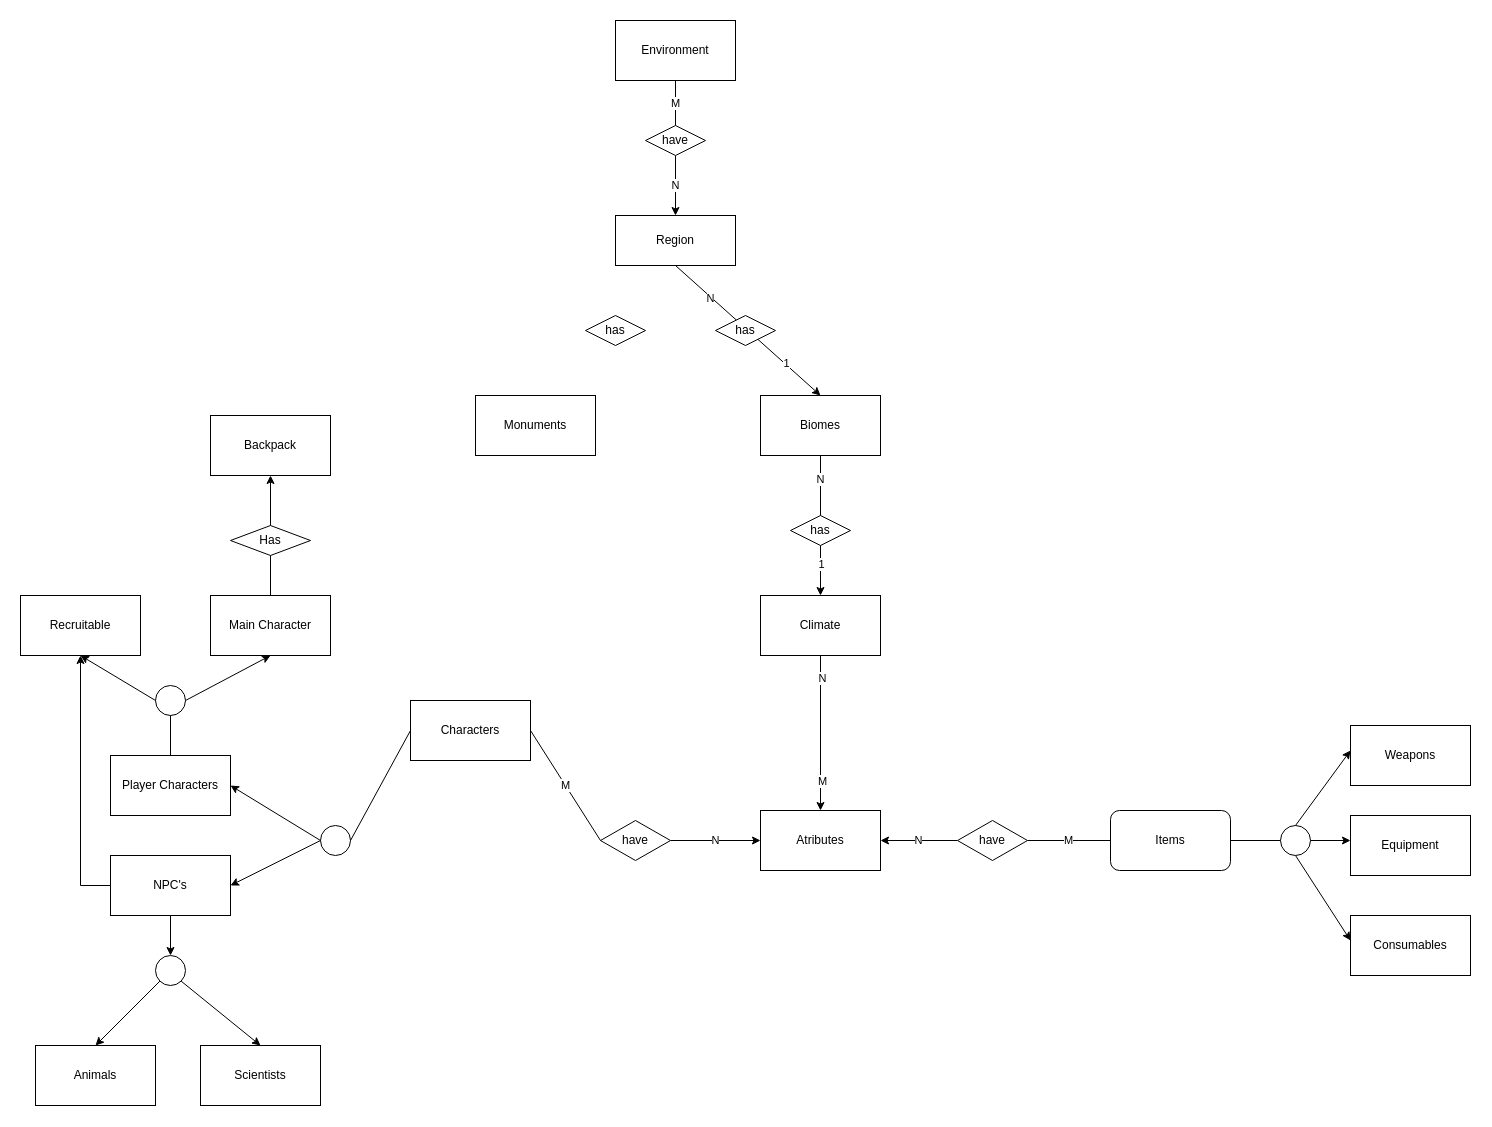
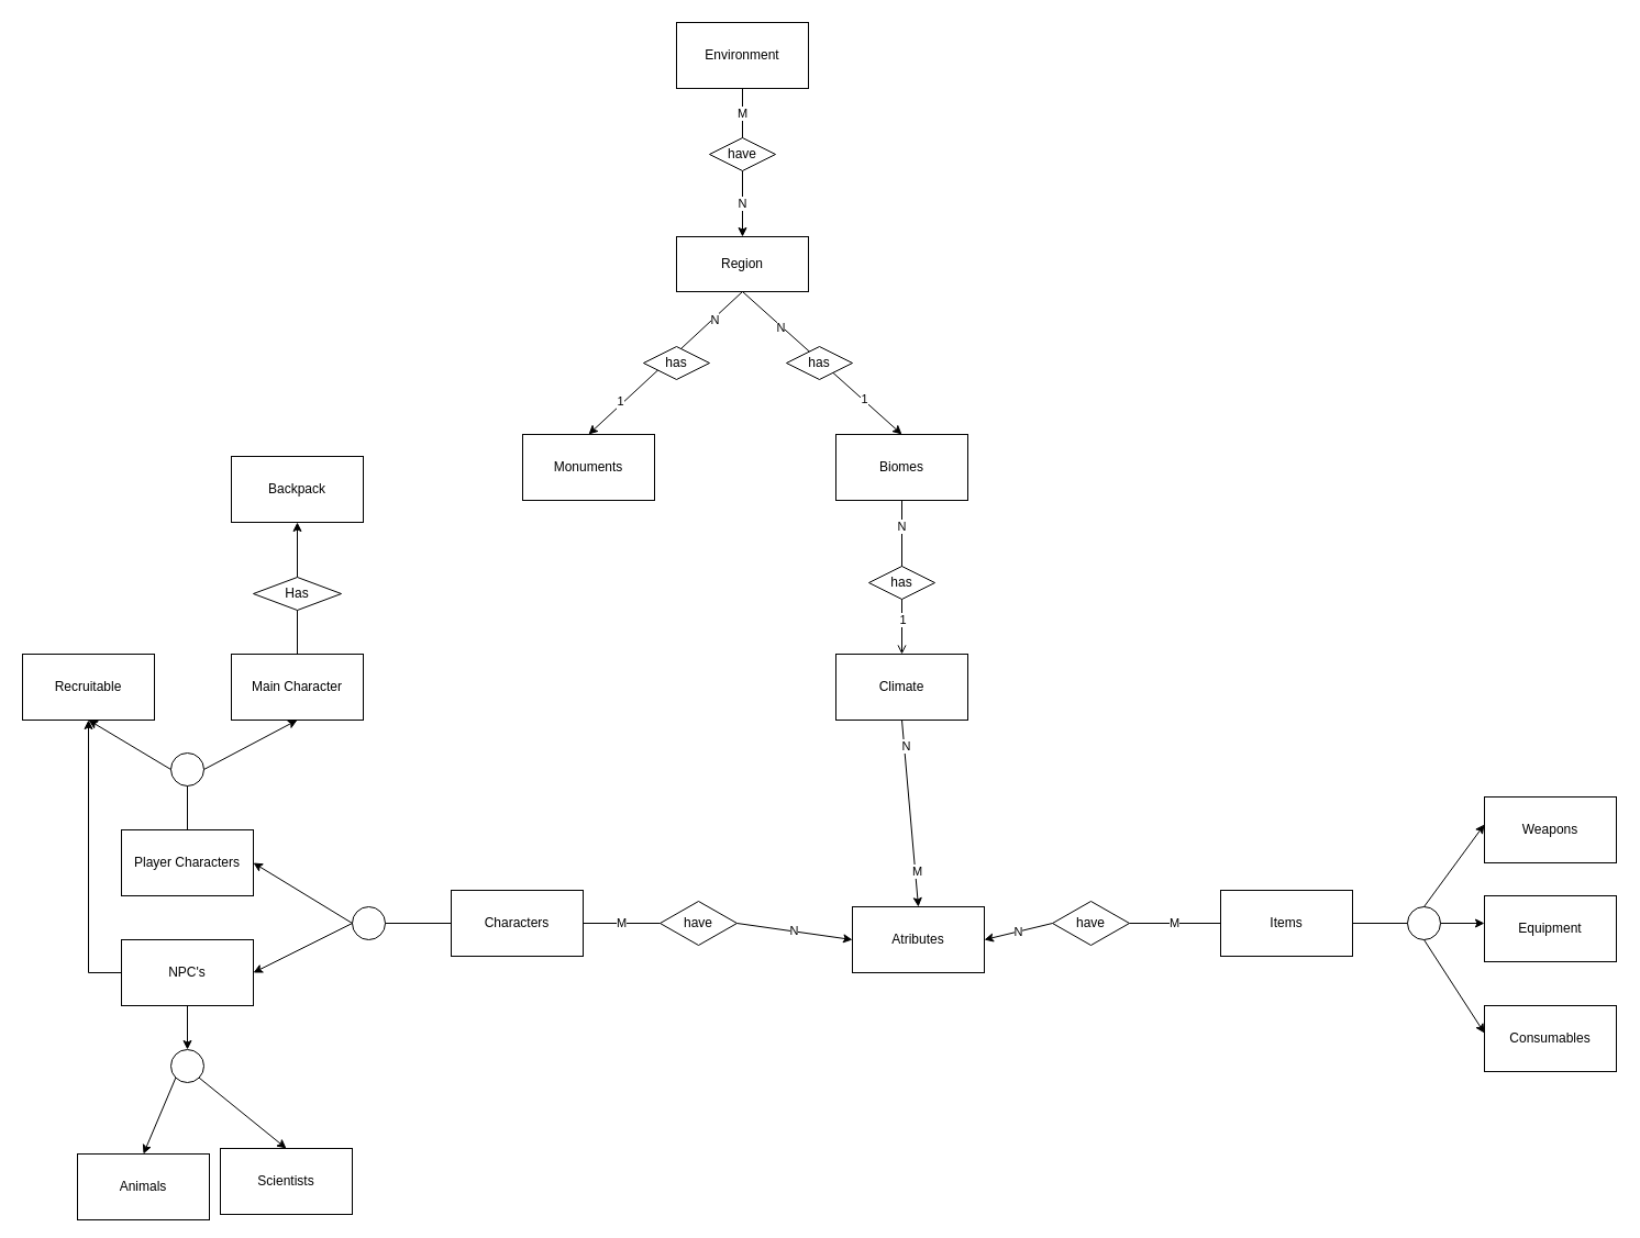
  <mxCell id="0" />
  <mxCell id="1" parent="0" />
- <mxCell id="2" value="Items" style="whiteSpace=wrap;html=1;rounded=1;" parent="1" vertex="1"><mxGeometry x="1110" y="810" width="120" height="60" as="geometry" /></mxCell>
- <mxCell id="3" value="Characters" style="rounded=0;whiteSpace=wrap;html=1;" parent="1" vertex="1"><mxGeometry x="410" y="700" width="120" height="60" as="geometry" /></mxCell>
+ <mxCell id="2" value="Items" style="rounded=0;whiteSpace=wrap;html=1;" parent="1" vertex="1"><mxGeometry x="1110" y="810" width="120" height="60" as="geometry" /></mxCell>
+ <mxCell id="3" value="Characters" style="rounded=0;whiteSpace=wrap;html=1;" parent="1" vertex="1"><mxGeometry x="410" y="810" width="120" height="60" as="geometry" /></mxCell>
  <mxCell id="4" value="Weapons" style="rounded=0;whiteSpace=wrap;html=1;" parent="1" vertex="1"><mxGeometry x="1350" y="725" width="120" height="60" as="geometry" /></mxCell>
  <mxCell id="5" value="Equipment" style="rounded=0;whiteSpace=wrap;html=1;" parent="1" vertex="1"><mxGeometry x="1350" y="815" width="120" height="60" as="geometry" /></mxCell>
  <mxCell id="6" value="Consumables" style="rounded=0;whiteSpace=wrap;html=1;" parent="1" vertex="1"><mxGeometry x="1350" y="915" width="120" height="60" as="geometry" /></mxCell>
  <mxCell id="7" value="" style="ellipse;whiteSpace=wrap;html=1;aspect=fixed;" parent="1" vertex="1"><mxGeometry x="1280" y="825" width="30" height="30" as="geometry" /></mxCell>
  <mxCell id="8" value="" style="endArrow=classic;html=1;rounded=0;entryX=0;entryY=0.5;entryDx=0;entryDy=0;exitX=0.5;exitY=0;exitDx=0;exitDy=0;" parent="1" source="7" edge="1"><mxGeometry width="50" height="50" relative="1" as="geometry"><mxPoint x="1260" y="900" as="sourcePoint" /><mxPoint x="1350" y="750" as="targetPoint" /></mxGeometry></mxCell>
  <mxCell id="9" value="" style="endArrow=classic;html=1;rounded=0;entryX=0;entryY=0.5;entryDx=0;entryDy=0;exitX=1;exitY=0.5;exitDx=0;exitDy=0;" parent="1" source="7" edge="1"><mxGeometry width="50" height="50" relative="1" as="geometry"><mxPoint x="1260" y="900" as="sourcePoint" /><mxPoint x="1350" y="840" as="targetPoint" /></mxGeometry></mxCell>
  <mxCell id="10" value="" style="endArrow=classic;html=1;rounded=0;entryX=0;entryY=0.5;entryDx=0;entryDy=0;exitX=0.5;exitY=1;exitDx=0;exitDy=0;" parent="1" source="7" edge="1"><mxGeometry width="50" height="50" relative="1" as="geometry"><mxPoint x="1260" y="900" as="sourcePoint" /><mxPoint x="1350" y="940" as="targetPoint" /></mxGeometry></mxCell>
  <mxCell id="11" value="" style="endArrow=none;html=1;rounded=0;entryX=0;entryY=0.5;entryDx=0;entryDy=0;exitX=1;exitY=0.5;exitDx=0;exitDy=0;" parent="1" source="2" target="7" edge="1"><mxGeometry width="50" height="50" relative="1" as="geometry"><mxPoint x="1260" y="740" as="sourcePoint" /><mxPoint x="1310" y="690" as="targetPoint" /></mxGeometry></mxCell>
  <mxCell id="12" value="Player Characters" style="rounded=0;whiteSpace=wrap;html=1;" parent="1" vertex="1"><mxGeometry x="110" y="755" width="120" height="60" as="geometry" /></mxCell>
  <mxCell id="13" value="NPC's" style="rounded=0;whiteSpace=wrap;html=1;" parent="1" vertex="1"><mxGeometry x="110" y="855" width="120" height="60" as="geometry" /></mxCell>
- <mxCell id="14" value="Animals" style="rounded=0;whiteSpace=wrap;html=1;" parent="1" vertex="1"><mxGeometry x="35" y="1045" width="120" height="60" as="geometry" /></mxCell>
+ <mxCell id="14" value="Animals" style="rounded=0;whiteSpace=wrap;html=1;" parent="1" vertex="1"><mxGeometry x="70" y="1050" width="120" height="60" as="geometry" /></mxCell>
  <mxCell id="15" value="Scientists" style="rounded=0;whiteSpace=wrap;html=1;" parent="1" vertex="1"><mxGeometry x="200" y="1045" width="120" height="60" as="geometry" /></mxCell>
  <mxCell id="16" value="" style="ellipse;whiteSpace=wrap;html=1;aspect=fixed;" parent="1" vertex="1"><mxGeometry x="155" y="955" width="30" height="30" as="geometry" /></mxCell>
  <mxCell id="17" value="" style="endArrow=classic;html=1;rounded=0;exitX=0.5;exitY=1;exitDx=0;exitDy=0;entryX=0.5;entryY=0;entryDx=0;entryDy=0;" parent="1" source="13" target="16" edge="1"><mxGeometry width="50" height="50" relative="1" as="geometry"><mxPoint x="80" y="875" as="sourcePoint" /><mxPoint x="130" y="825" as="targetPoint" /></mxGeometry></mxCell>
  <mxCell id="18" value="" style="endArrow=classic;html=1;rounded=0;entryX=0.5;entryY=0;entryDx=0;entryDy=0;exitX=0;exitY=1;exitDx=0;exitDy=0;" parent="1" source="16" target="14" edge="1"><mxGeometry width="50" height="50" relative="1" as="geometry"><mxPoint x="180" y="875" as="sourcePoint" /><mxPoint x="230" y="825" as="targetPoint" /></mxGeometry></mxCell>
  <mxCell id="19" value="" style="endArrow=classic;html=1;rounded=0;exitX=1;exitY=1;exitDx=0;exitDy=0;entryX=0.5;entryY=0;entryDx=0;entryDy=0;" parent="1" source="16" target="15" edge="1"><mxGeometry width="50" height="50" relative="1" as="geometry"><mxPoint x="180" y="875" as="sourcePoint" /><mxPoint x="230" y="825" as="targetPoint" /></mxGeometry></mxCell>
  <mxCell id="20" value="" style="ellipse;whiteSpace=wrap;html=1;aspect=fixed;" parent="1" vertex="1"><mxGeometry x="320" y="825" width="30" height="30" as="geometry" /></mxCell>
  <mxCell id="21" value="" style="endArrow=classic;html=1;rounded=0;entryX=1;entryY=0.5;entryDx=0;entryDy=0;exitX=0;exitY=0.5;exitDx=0;exitDy=0;" parent="1" source="20" target="12" edge="1"><mxGeometry width="50" height="50" relative="1" as="geometry"><mxPoint x="220" y="875" as="sourcePoint" /><mxPoint x="270" y="825" as="targetPoint" /></mxGeometry></mxCell>
  <mxCell id="22" value="" style="endArrow=classic;html=1;rounded=0;exitX=0;exitY=0.5;exitDx=0;exitDy=0;entryX=1;entryY=0.5;entryDx=0;entryDy=0;" parent="1" source="20" target="13" edge="1"><mxGeometry width="50" height="50" relative="1" as="geometry"><mxPoint x="220" y="875" as="sourcePoint" /><mxPoint x="270" y="825" as="targetPoint" /></mxGeometry></mxCell>
  <mxCell id="23" value="" style="endArrow=none;html=1;rounded=0;entryX=0;entryY=0.5;entryDx=0;entryDy=0;exitX=1;exitY=0.5;exitDx=0;exitDy=0;" parent="1" source="20" target="3" edge="1"><mxGeometry width="50" height="50" relative="1" as="geometry"><mxPoint x="220" y="875" as="sourcePoint" /><mxPoint x="270" y="825" as="targetPoint" /></mxGeometry></mxCell>
  <mxCell id="24" value="Recruitable" style="rounded=0;whiteSpace=wrap;html=1;" parent="1" vertex="1"><mxGeometry x="20" y="595" width="120" height="60" as="geometry" /></mxCell>
  <mxCell id="25" value="Main Character" style="rounded=0;whiteSpace=wrap;html=1;" parent="1" vertex="1"><mxGeometry x="210" y="595" width="120" height="60" as="geometry" /></mxCell>
  <mxCell id="26" value="" style="ellipse;whiteSpace=wrap;html=1;aspect=fixed;" parent="1" vertex="1"><mxGeometry x="155" y="685" width="30" height="30" as="geometry" /></mxCell>
  <mxCell id="27" value="" style="endArrow=none;html=1;rounded=0;entryX=0.5;entryY=1;entryDx=0;entryDy=0;exitX=0.5;exitY=0;exitDx=0;exitDy=0;" parent="1" source="12" target="26" edge="1"><mxGeometry width="50" height="50" relative="1" as="geometry"><mxPoint x="30" y="825" as="sourcePoint" /><mxPoint x="80" y="775" as="targetPoint" /></mxGeometry></mxCell>
  <mxCell id="28" value="" style="endArrow=classic;html=1;rounded=0;entryX=0.5;entryY=1;entryDx=0;entryDy=0;exitX=1;exitY=0.5;exitDx=0;exitDy=0;" parent="1" source="26" target="25" edge="1"><mxGeometry width="50" height="50" relative="1" as="geometry"><mxPoint x="30" y="825" as="sourcePoint" /><mxPoint x="80" y="775" as="targetPoint" /></mxGeometry></mxCell>
  <mxCell id="29" value="" style="endArrow=classic;html=1;rounded=0;entryX=0.5;entryY=1;entryDx=0;entryDy=0;exitX=0;exitY=0.5;exitDx=0;exitDy=0;" parent="1" source="26" target="24" edge="1"><mxGeometry width="50" height="50" relative="1" as="geometry"><mxPoint x="30" y="825" as="sourcePoint" /><mxPoint x="80" y="775" as="targetPoint" /></mxGeometry></mxCell>
  <mxCell id="30" value="" style="endArrow=classic;html=1;rounded=0;exitX=0;exitY=0.5;exitDx=0;exitDy=0;entryX=0.5;entryY=1;entryDx=0;entryDy=0;" parent="1" source="13" target="24" edge="1"><mxGeometry width="50" height="50" relative="1" as="geometry"><mxPoint x="30" y="825" as="sourcePoint" /><mxPoint x="80" y="775" as="targetPoint" /><Array as="points"><mxPoint x="80" y="885" /></Array></mxGeometry></mxCell>
- <mxCell id="31" value="Atributes" style="rounded=0;whiteSpace=wrap;html=1;" parent="1" vertex="1"><mxGeometry x="760" y="810" width="120" height="60" as="geometry" /></mxCell>
+ <mxCell id="31" value="Atributes" style="rounded=0;whiteSpace=wrap;html=1;" parent="1" vertex="1"><mxGeometry x="775" y="825" width="120" height="60" as="geometry" /></mxCell>
  <mxCell id="32" value="N" style="endArrow=classic;html=1;rounded=0;entryX=0;entryY=0.5;entryDx=0;entryDy=0;exitX=1;exitY=0.5;exitDx=0;exitDy=0;startArrow=none;" parent="1" source="33" target="31" edge="1"><mxGeometry width="50" height="50" relative="1" as="geometry"><mxPoint y="825" as="sourcePoint" x="500" /><mxPoint x="550" y="775" as="targetPoint" /></mxGeometry></mxCell>
  <mxCell id="33" value="have" style="rhombus;whiteSpace=wrap;html=1;" parent="1" vertex="1"><mxGeometry x="600" y="820" width="70" height="40" as="geometry" /></mxCell>
  <mxCell id="34" value="M" style="endArrow=none;html=1;rounded=0;entryX=0;entryY=0.5;entryDx=0;entryDy=0;exitX=1;exitY=0.5;exitDx=0;exitDy=0;" parent="1" source="3" target="33" edge="1"><mxGeometry width="50" height="50" relative="1" as="geometry"><mxPoint x="530" y="840" as="sourcePoint" /><mxPoint x="760" y="840" as="targetPoint" /></mxGeometry></mxCell>
  <mxCell id="35" value="N" style="endArrow=classic;html=1;rounded=0;exitX=0;exitY=0.5;exitDx=0;exitDy=0;entryX=1;entryY=0.5;entryDx=0;entryDy=0;startArrow=none;" parent="1" source="36" target="31" edge="1"><mxGeometry width="50" height="50" relative="1" as="geometry"><mxPoint x="1010" y="825" as="sourcePoint" /><mxPoint x="1060" y="775" as="targetPoint" /></mxGeometry></mxCell>
  <mxCell id="36" value="have" style="rhombus;whiteSpace=wrap;html=1;" parent="1" vertex="1"><mxGeometry x="957" y="820" width="70" height="40" as="geometry" /></mxCell>
  <mxCell id="37" value="M" style="endArrow=none;html=1;rounded=0;exitX=0;exitY=0.5;exitDx=0;exitDy=0;entryX=1;entryY=0.5;entryDx=0;entryDy=0;" parent="1" source="2" target="36" edge="1"><mxGeometry width="50" height="50" relative="1" as="geometry"><mxPoint x="1110" y="840" as="sourcePoint" /><mxPoint x="880" y="840" as="targetPoint" /></mxGeometry></mxCell>
  <mxCell id="38" value="Backpack" style="rounded=0;whiteSpace=wrap;html=1;" parent="1" vertex="1"><mxGeometry x="210" y="415" width="120" height="60" as="geometry" /></mxCell>
  <mxCell id="39" value="" style="endArrow=classic;html=1;rounded=0;exitX=0.5;exitY=0;exitDx=0;exitDy=0;entryX=0.5;entryY=1;entryDx=0;entryDy=0;startArrow=none;" parent="1" source="40" target="38" edge="1"><mxGeometry width="50" height="50" relative="1" as="geometry"><mxPoint x="560" y="695" as="sourcePoint" /><mxPoint x="610" y="645" as="targetPoint" /></mxGeometry></mxCell>
  <mxCell id="40" value="Has" style="rhombus;whiteSpace=wrap;html=1;" parent="1" vertex="1"><mxGeometry x="230" y="525" width="80" height="30" as="geometry" /></mxCell>
  <mxCell id="41" value="" style="endArrow=none;html=1;rounded=0;exitX=0.5;exitY=0;exitDx=0;exitDy=0;entryX=0.5;entryY=1;entryDx=0;entryDy=0;" parent="1" source="25" target="40" edge="1"><mxGeometry width="50" height="50" relative="1" as="geometry"><mxPoint x="270" y="595" as="sourcePoint" /><mxPoint x="270" y="475" as="targetPoint" /></mxGeometry></mxCell>
  <mxCell id="42" value="N" style="edgeStyle=orthogonalEdgeStyle;rounded=0;orthogonalLoop=1;jettySize=auto;html=1;exitX=0.5;exitY=1;exitDx=0;exitDy=0;entryX=0.5;entryY=0;entryDx=0;entryDy=0;startArrow=none;" edge="1" parent="1" source="47" target="45"><mxGeometry relative="1" as="geometry" /></mxCell>
  <mxCell id="43" value="Environment" style="rounded=0;whiteSpace=wrap;html=1;" vertex="1" parent="1"><mxGeometry x="615" y="20" width="120" height="60" as="geometry" /></mxCell>
  <mxCell id="44" value="Biomes" style="rounded=0;whiteSpace=wrap;html=1;" vertex="1" parent="1"><mxGeometry x="760" y="395" width="120" height="60" as="geometry" /></mxCell>
  <mxCell id="45" value="Region" style="rounded=0;whiteSpace=wrap;html=1;" vertex="1" parent="1"><mxGeometry x="615" y="215" width="120" height="50" as="geometry" /></mxCell>
  <mxCell id="46" value="Monuments" style="rounded=0;whiteSpace=wrap;html=1;" vertex="1" parent="1"><mxGeometry x="475" y="395" width="120" height="60" as="geometry" /></mxCell>
  <mxCell id="47" value="have" style="rhombus;whiteSpace=wrap;html=1;" vertex="1" parent="1"><mxGeometry x="645" y="125" width="60" height="30" as="geometry" /></mxCell>
  <mxCell id="48" value="M" style="edgeStyle=orthogonalEdgeStyle;rounded=0;orthogonalLoop=1;jettySize=auto;html=1;exitX=0.5;exitY=1;exitDx=0;exitDy=0;entryX=0.5;entryY=0;entryDx=0;entryDy=0;endArrow=none;" edge="1" parent="1" source="43" target="47"><mxGeometry relative="1" as="geometry"><mxPoint x="675" y="80" as="sourcePoint" /><mxPoint x="675" y="215" as="targetPoint" /></mxGeometry></mxCell>
+ <mxCell id="49" value="" style="endArrow=classic;html=1;rounded=0;exitX=0.5;exitY=1;exitDx=0;exitDy=0;entryX=0.5;entryY=0;entryDx=0;entryDy=0;" edge="1" parent="1" source="45" target="46"><mxGeometry width="50" height="50" relative="1" as="geometry"><mxPoint x="535" y="365" as="sourcePoint" /><mxPoint x="485" y="365" as="targetPoint" /></mxGeometry></mxCell>
+ <mxCell id="50" value="N" style="edgeLabel;html=1;align=center;verticalAlign=middle;resizable=0;points=[];" vertex="1" connectable="0" parent="49"><mxGeometry x="-0.623" y="2" relative="1" as="geometry"><mxPoint as="offset" /></mxGeometry></mxCell>
+ <mxCell id="51" value="1" style="edgeLabel;html=1;align=center;verticalAlign=middle;resizable=0;points=[];" vertex="1" connectable="0" parent="49"><mxGeometry x="0.557" y="-3" relative="1" as="geometry"><mxPoint as="offset" /></mxGeometry></mxCell>
  <mxCell id="52" value="" style="endArrow=classic;html=1;rounded=0;exitX=0.5;exitY=1;exitDx=0;exitDy=0;entryX=0.5;entryY=0;entryDx=0;entryDy=0;" edge="1" parent="1" source="45" target="44"><mxGeometry width="50" height="50" relative="1" as="geometry"><mxPoint x="774" y="315" as="sourcePoint" /><mxPoint x="824" y="265" as="targetPoint" /></mxGeometry></mxCell>
  <mxCell id="53" value="N" style="edgeLabel;html=1;align=center;verticalAlign=middle;resizable=0;points=[];" vertex="1" connectable="0" parent="52"><mxGeometry x="-0.513" relative="1" as="geometry"><mxPoint y="1" as="offset" /></mxGeometry></mxCell>
  <mxCell id="54" value="1" style="edgeLabel;html=1;align=center;verticalAlign=middle;resizable=0;points=[];" vertex="1" connectable="0" parent="52"><mxGeometry x="0.506" y="1" relative="1" as="geometry"><mxPoint as="offset" /></mxGeometry></mxCell>
  <mxCell id="55" value="has" style="rhombus;whiteSpace=wrap;html=1;" vertex="1" parent="1"><mxGeometry x="715" y="315" width="60" height="30" as="geometry" /></mxCell>
  <mxCell id="56" value="has" style="rhombus;whiteSpace=wrap;html=1;" vertex="1" parent="1"><mxGeometry x="585" y="315" width="60" height="30" as="geometry" /></mxCell>
  <mxCell id="57" value="Climate" style="rounded=0;whiteSpace=wrap;html=1;" vertex="1" parent="1"><mxGeometry x="760" y="595" width="120" height="60" as="geometry" /></mxCell>
  <mxCell id="58" style="edgeStyle=orthogonalEdgeStyle;rounded=0;orthogonalLoop=1;jettySize=auto;html=1;exitX=0.5;exitY=1;exitDx=0;exitDy=0;" edge="1" parent="1" source="46" target="46"><mxGeometry relative="1" as="geometry" /></mxCell>
- <mxCell id="59" value="" style="endArrow=classic;html=1;rounded=0;exitX=0.5;exitY=1;exitDx=0;exitDy=0;entryX=0.5;entryY=0;entryDx=0;entryDy=0;" edge="1" parent="1" source="44" target="57"><mxGeometry width="50" height="50" relative="1" as="geometry"><mxPoint x="825" y="305" as="sourcePoint" /><mxPoint x="825" y="365" as="targetPoint" /></mxGeometry></mxCell>
+ <mxCell id="59" value="" style="endArrow=open;html=1;rounded=0;exitX=0.5;exitY=1;exitDx=0;exitDy=0;entryX=0.5;entryY=0;entryDx=0;entryDy=0;" edge="1" parent="1" source="44" target="57"><mxGeometry width="50" height="50" relative="1" as="geometry"><mxPoint x="825" y="305" as="sourcePoint" /><mxPoint x="825" y="365" as="targetPoint" /></mxGeometry></mxCell>
  <mxCell id="60" value="N" style="edgeLabel;html=1;align=center;verticalAlign=middle;resizable=0;points=[];" vertex="1" connectable="0" parent="59"><mxGeometry x="-0.671" y="-1" relative="1" as="geometry"><mxPoint as="offset" /></mxGeometry></mxCell>
  <mxCell id="61" value="1" style="edgeLabel;html=1;align=center;verticalAlign=middle;resizable=0;points=[];" vertex="1" connectable="0" parent="59"><mxGeometry x="0.543" relative="1" as="geometry"><mxPoint as="offset" /></mxGeometry></mxCell>
  <mxCell id="62" value="has" style="rhombus;whiteSpace=wrap;html=1;" vertex="1" parent="1"><mxGeometry x="790" y="515" width="60" height="30" as="geometry" /></mxCell>
  <mxCell id="63" value="" style="endArrow=classic;html=1;rounded=0;exitX=0.5;exitY=1;exitDx=0;exitDy=0;entryX=0.5;entryY=0;entryDx=0;entryDy=0;" edge="1" parent="1" source="57" target="31"><mxGeometry width="50" height="50" relative="1" as="geometry"><mxPoint x="820" y="705" as="sourcePoint" /><mxPoint x="870" y="655" as="targetPoint" /></mxGeometry></mxCell>
  <mxCell id="64" value="N" style="edgeLabel;html=1;align=center;verticalAlign=middle;resizable=0;points=[];" vertex="1" connectable="0" parent="63"><mxGeometry x="-0.716" y="1" relative="1" as="geometry"><mxPoint as="offset" /></mxGeometry></mxCell>
  <mxCell id="65" value="M" style="edgeLabel;html=1;align=center;verticalAlign=middle;resizable=0;points=[];" vertex="1" connectable="0" parent="63"><mxGeometry x="0.613" y="1" relative="1" as="geometry"><mxPoint as="offset" /></mxGeometry></mxCell>
